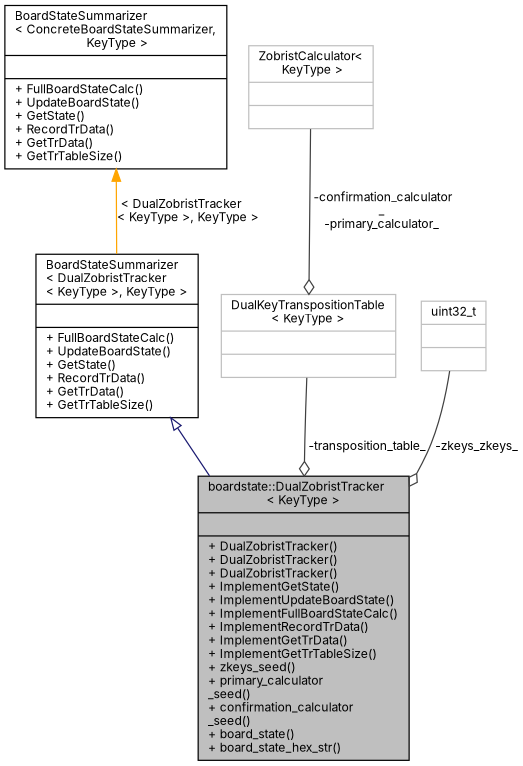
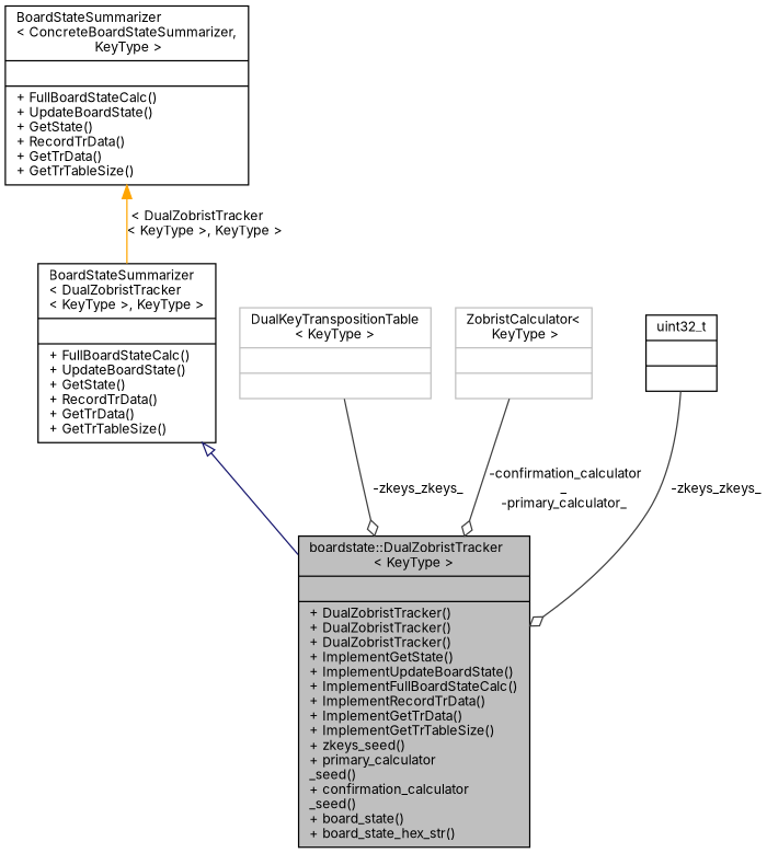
  digraph {
    fontname=Inter
    node [color=black fillcolor=white fontname=Inter fontsize=10 shape=record style=filled]
    edge [color=grey25 fontname=Inter fontsize=10 labelfontname=Helvetica labelfontsize=10 style=solid arrowhead=odiamond]
    n1 [fillcolor=grey75 fontcolor=black height=0.2 label="{boardstate::DualZobristTracker\l\< KeyType \>\n||+ DualZobristTracker()\l+ DualZobristTracker()\l+ DualZobristTracker()\l+ ImplementGetState()\l+ ImplementUpdateBoardState()\l+ ImplementFullBoardStateCalc()\l+ ImplementRecordTrData()\l+ ImplementGetTrData()\l+ ImplementGetTrTableSize()\l+ zkeys_seed()\l+ primary_calculator\l_seed()\l+ confirmation_calculator\l_seed()\l+ board_state()\l+ board_state_hex_str()\l}" width=0.4]
    n2 [height=0.2 label="{BoardStateSummarizer\l\< DualZobristTracker\l\< KeyType \>, KeyType \>\n||+ FullBoardStateCalc()\l+ UpdateBoardState()\l+ GetState()\l+ RecordTrData()\l+ GetTrData()\l+ GetTrTableSize()\l}" width=0.4]
    n3 [height=0.2 label="{BoardStateSummarizer\l\< ConcreteBoardStateSummarizer,\l KeyType \>\n||+ FullBoardStateCalc()\l+ UpdateBoardState()\l+ GetState()\l+ RecordTrData()\l+ GetTrData()\l+ GetTrTableSize()\l}" width=0.4]
    n4 [color=grey75 height=0.2 label="{DualKeyTranspositionTable\l\< KeyType \>\n||}" width=0.4]
    n5 [color=grey75 height=0.2 label="{ZobristCalculator\<\l KeyType \>\n||}" width=0.4]
-   n6 [color=grey75 height=0.2 label="{uint32_t\n||}" width=0.4]
+   n6 [height=0.2 label="{uint32_t\n||}" width=0.4]
    n2 -> n1 [arrowtail=onormal color=midnightblue dir=back arrowhead=""]
    n3 -> n2 [color=orange dir=back label=" \< DualZobristTracker\l\< KeyType \>, KeyType \>" arrowhead=""]
-   n4 -> n1 [label=" -transposition_table_"]
-   n5 -> n4 [label=" -confirmation_calculator\l_\n-primary_calculator_"]
+   n4 -> n1 [label=" -zkeys_zkeys_"]
+   n5 -> n1 [label=" -confirmation_calculator\l_\n-primary_calculator_"]
    n6 -> n1 [label=" -zkeys_zkeys_"]
  }
